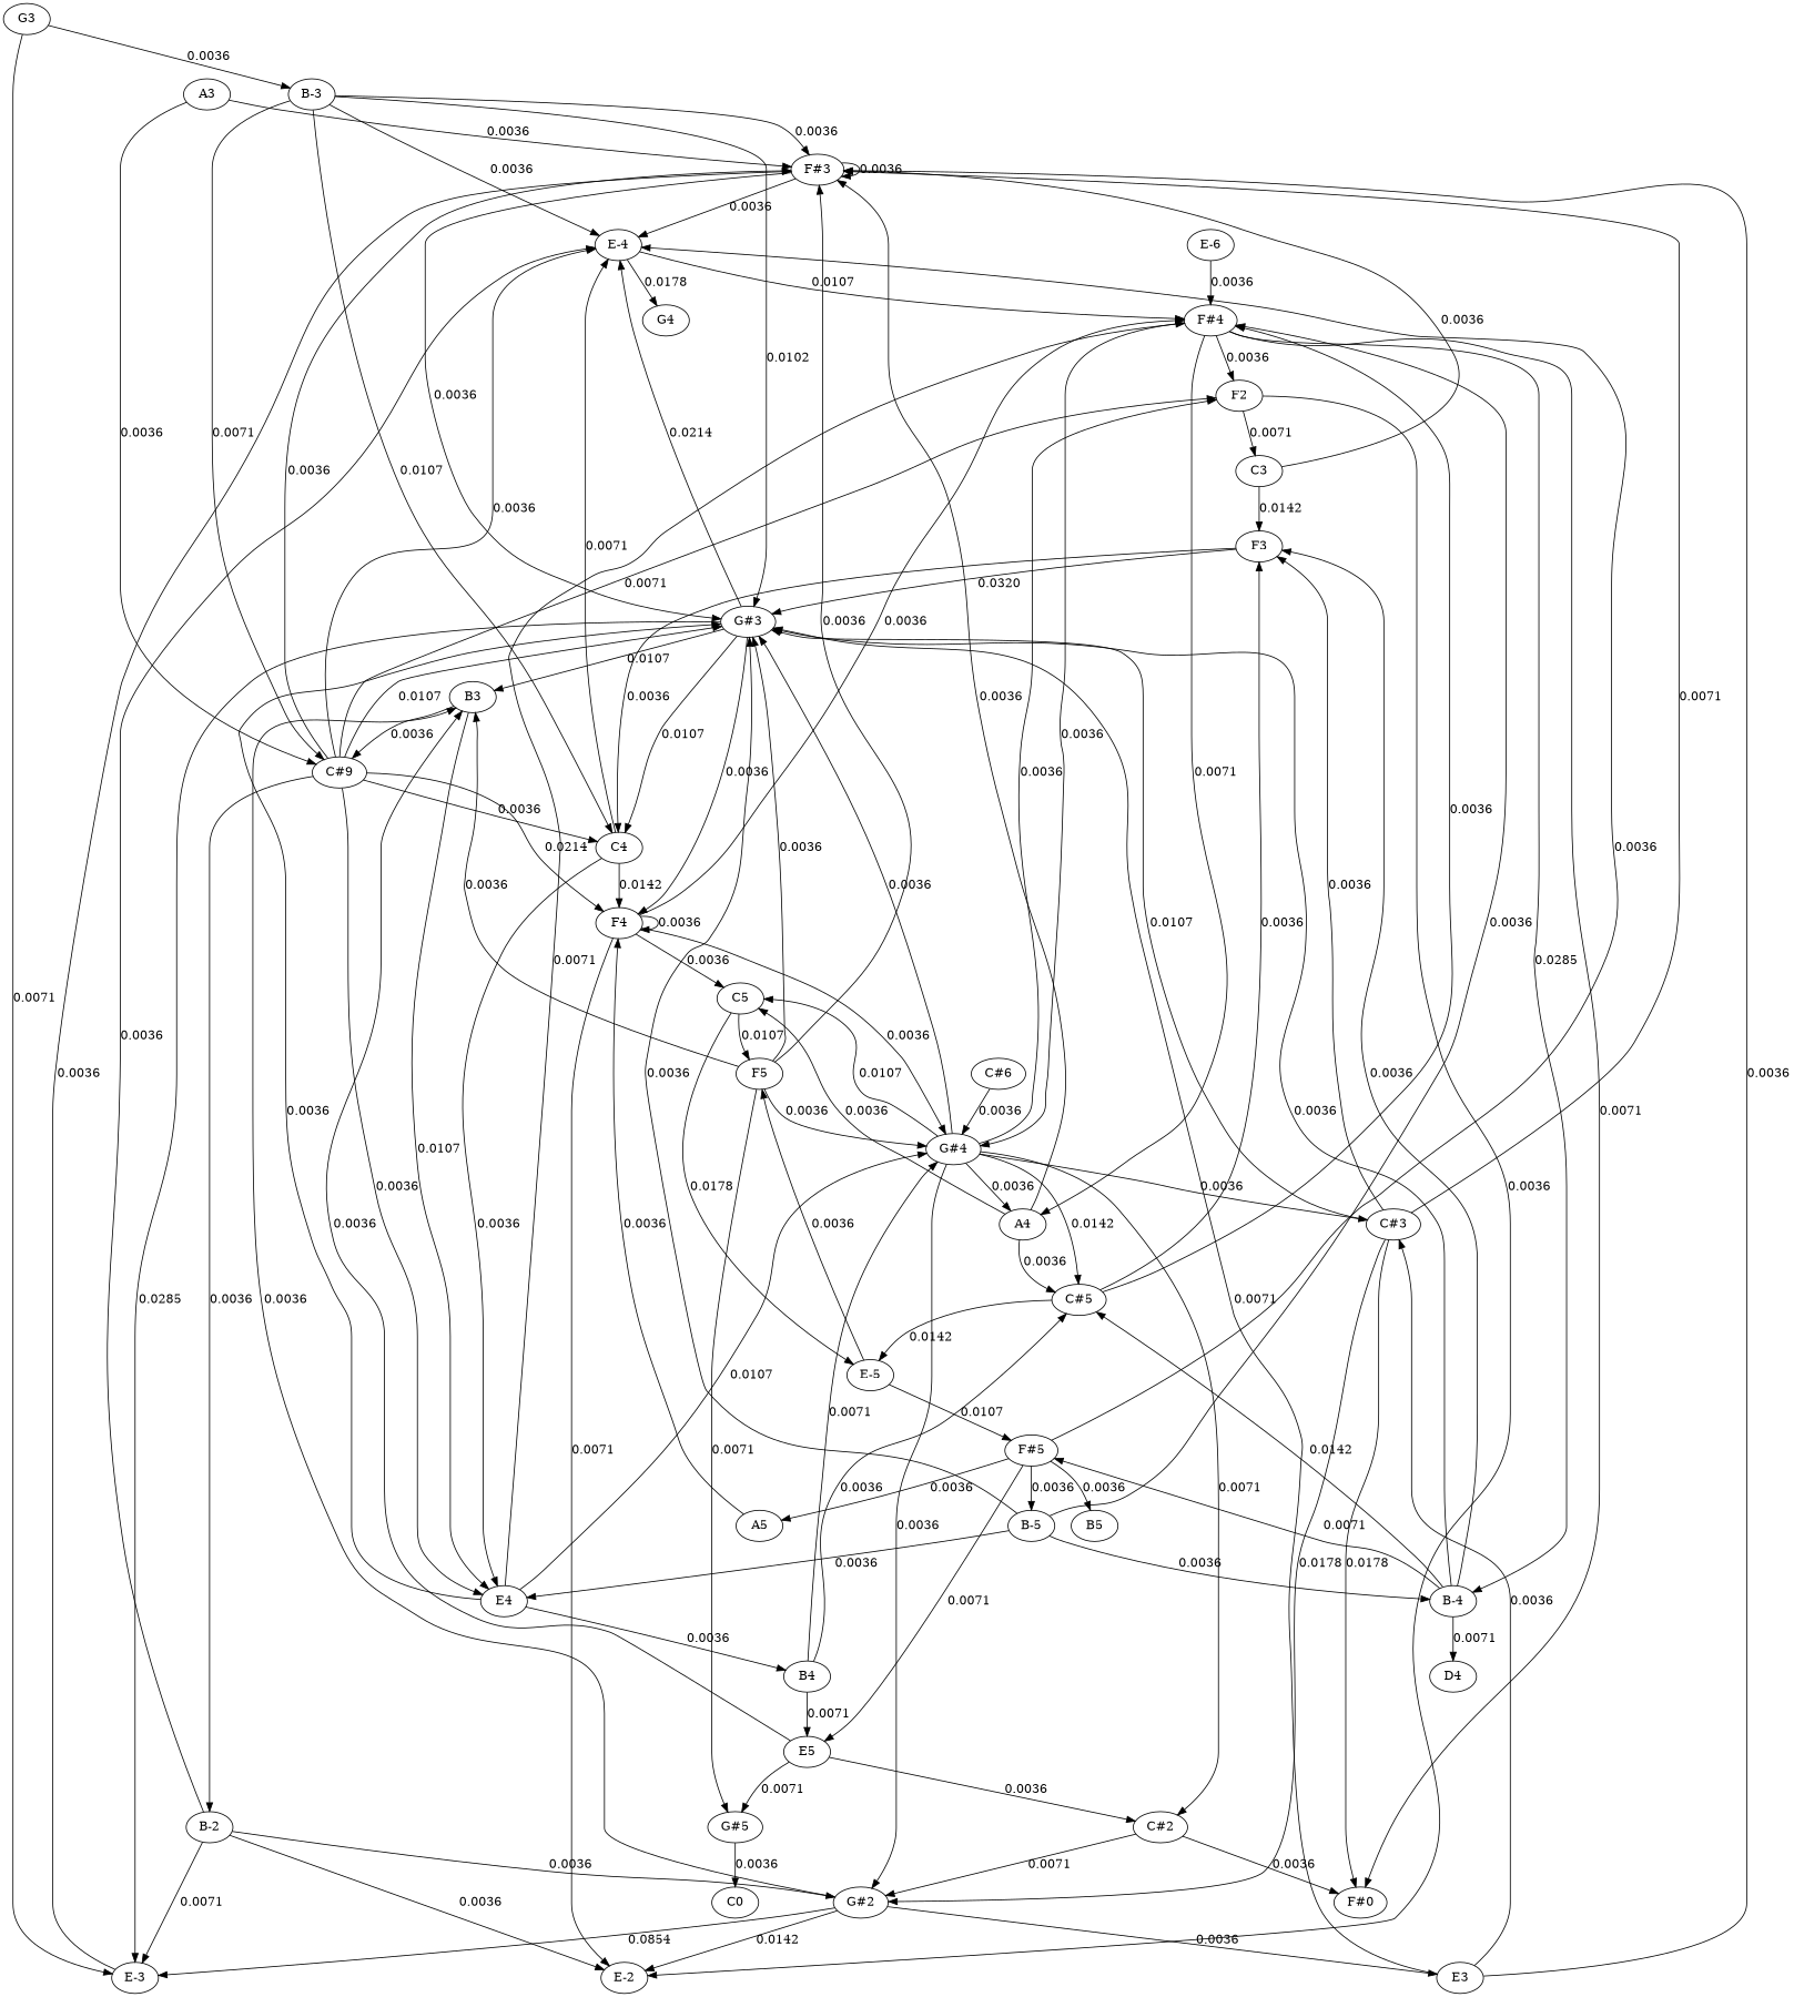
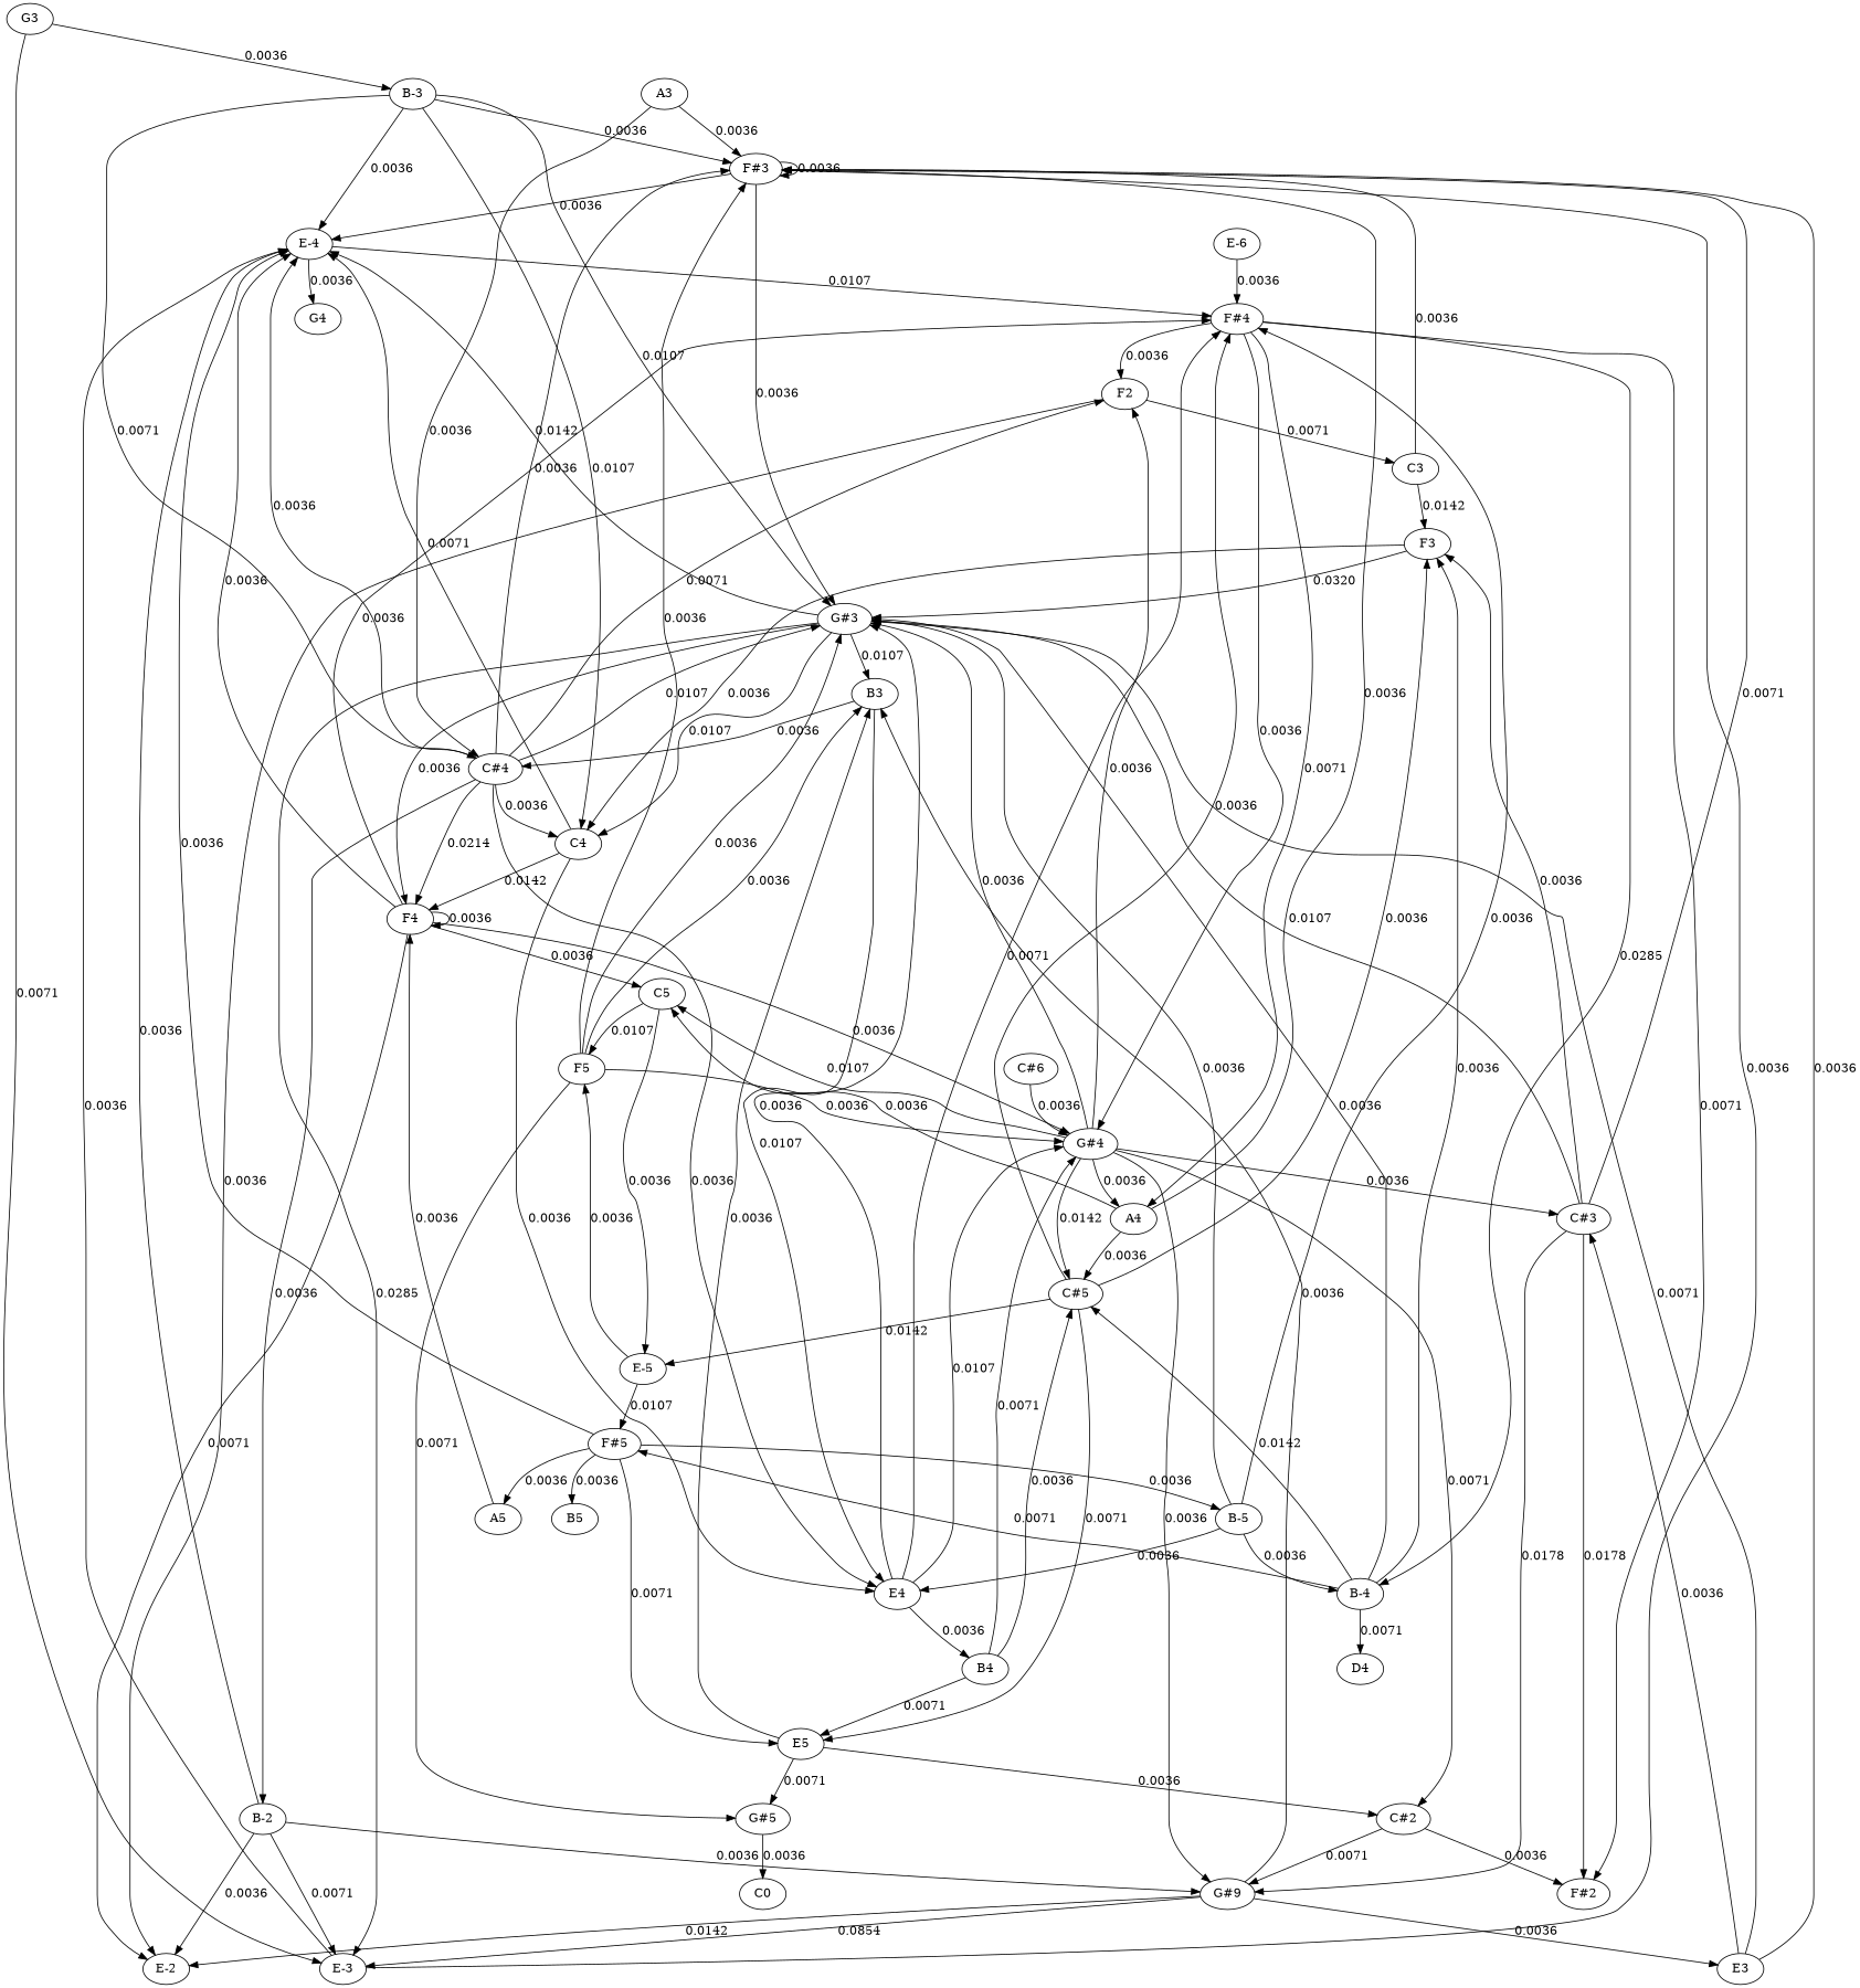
  strict graph {
    edge [arrowtype=normal dir=forward]
    A3 [height=0.5 width=0.75]
    "F#3" [height=0.5 width=0.75]
-   "C#4" [height=0.5 width=0.75187 label="C#9"]
+   "C#4" [height=0.5 width=0.75187]
    "E-4" [height=0.5 width=0.75]
    "G#3" [height=0.5 width=0.75927]
    "B-2" [height=0.5 width=0.75]
    F2 [height=0.5 width=0.75]
    E4 [height=0.5 width=0.75]
    C4 [height=0.5 width=0.75]
    F4 [height=0.5 width=0.75]
    "F#4" [height=0.5 width=0.75]
    G4 [height=0.5 width=0.75]
    "E-3" [height=0.5 width=0.75]
    B3 [height=0.5 width=0.75]
-   "G#2" [height=0.5 width=0.75927]
+   "G#2" [height=0.5 width=0.75927 label="G#9"]
    "E-2" [height=0.5 width=0.75]
    C3 [height=0.5 width=0.75]
    "G#4" [height=0.5 width=0.75927]
    B4 [height=0.5 width=0.75]
    C5 [height=0.5 width=0.75]
    A4 [height=0.5 width=0.75]
    "B-4" [height=0.5 width=0.75]
-   "F#2" [height=0.5 width=0.75 label="F#0"]
+   "F#2" [height=0.5 width=0.75]
    E3 [height=0.5 width=0.75]
    F3 [height=0.5 width=0.75]
    "C#5" [height=0.5 width=0.75187]
    "C#2" [height=0.5 width=0.75187]
    "C#3" [height=0.5 width=0.75187]
    E5 [height=0.5 width=0.75]
    F5 [height=0.5 width=0.75]
    "E-5" [height=0.5 width=0.75]
    "F#5" [height=0.5 width=0.75]
    D4 [height=0.5 width=0.75]
    "G#5" [height=0.5 width=0.75927]
    n35 [height=0.5 label=C0 width=0.75]
    A5 [height=0.5 width=0.75]
    "B-5" [height=0.5 width=0.75]
    B5 [height=0.5 width=0.75]
    "B-3" [height=0.5 width=0.75]
    "C#6" [height=0.5 width=0.75187]
    "E-6" [height=0.5 width=0.75]
    G3 [height=0.5 width=0.75]
    A3 -- "F#3" [label=0.0036]
    A3 -- "C#4" [label=0.0036]
    "F#3" -- "F#3" [label=0.0036]
    "F#3" -- "E-4" [label=0.0036]
    "F#3" -- "G#3" [label=0.0036]
    "C#4" -- "F#3" [label=0.0036]
    "C#4" -- "E-4" [label=0.0036]
    "C#4" -- "G#3" [label=0.0107]
    "C#4" -- "B-2" [label=0.0036]
    "C#4" -- F2 [label=0.0071]
    "C#4" -- E4 [label=0.0036]
    "C#4" -- C4 [label=0.0036]
    "C#4" -- F4 [label=0.0214]
    "E-4" -- "F#4" [label=0.0107]
-   "E-4" -- G4 [label=0.0178]
-   "G#3" -- "E-4" [label=0.0214]
+   "E-4" -- G4 [label=0.0036]
+   "G#3" -- "E-4" [label=0.0142]
    "G#3" -- C4 [label=0.0107]
    "G#3" -- F4 [label=0.0036]
    "G#3" -- "E-3" [label=0.0285]
    "G#3" -- B3 [label=0.0107]
    "B-2" -- "E-4" [label=0.0036]
    "B-2" -- "E-3" [label=0.0071]
    "B-2" -- "G#2" [label=0.0036]
    "B-2" -- "E-2" [label=0.0036]
    F2 -- "E-2" [label=0.0036]
    F2 -- C3 [label=0.0071]
    E4 -- "G#3" [label=0.0036]
    E4 -- "F#4" [label=0.0071]
    E4 -- "G#4" [label=0.0107]
    E4 -- B4 [label=0.0036]
    C4 -- "E-4" [label=0.0071]
    C4 -- E4 [label=0.0036]
    C4 -- F4 [label=0.0142]
+   F4 -- "E-4" [label=0.0036]
    F4 -- F4 [label=0.0036]
    F4 -- "F#4" [label=0.0036]
    F4 -- "E-2" [label=0.0071]
    F4 -- "G#4" [label=0.0036]
    F4 -- C5 [label=0.0036]
    "F#4" -- F2 [label=0.0036]
    "F#4" -- "G#4" [label=0.0036]
    "F#4" -- A4 [label=0.0071]
    "F#4" -- "B-4" [label=0.0285]
    "F#4" -- "F#2" [label=0.0071]
    "E-3" -- "F#3" [label=0.0036]
+   "E-3" -- "E-4" [label=0.0036]
    B3 -- "C#4" [label=0.0036]
    B3 -- E4 [label=0.0107]
    "G#2" -- "E-3" [label=0.0854]
    "G#2" -- B3 [label=0.0036]
    "G#2" -- "E-2" [label=0.0142]
    "G#2" -- E3 [label=0.0036]
    C3 -- "F#3" [label=0.0036]
    C3 -- F3 [label=0.0142]
    "G#4" -- "G#3" [label=0.0036]
    "G#4" -- F2 [label=0.0036]
    "G#4" -- "G#2" [label=0.0036]
    "G#4" -- C5 [label=0.0107]
    "G#4" -- A4 [label=0.0036]
    "G#4" -- "C#5" [label=0.0142]
    "G#4" -- "C#2" [label=0.0071]
    "G#4" -- "C#3" [label=0.0036]
    B4 -- "G#4" [label=0.0071]
    B4 -- "C#5" [label=0.0036]
    B4 -- E5 [label=0.0071]
    C5 -- F5 [label=0.0107]
-   C5 -- "E-5" [label=0.0178]
+   C5 -- "E-5" [label=0.0036]
    A4 -- "F#3" [label=0.0036]
    A4 -- C5 [label=0.0036]
    A4 -- "C#5" [label=0.0036]
    "B-4" -- "G#3" [label=0.0036]
    "B-4" -- F3 [label=0.0036]
    "B-4" -- "C#5" [label=0.0142]
    "B-4" -- "F#5" [label=0.0071]
    "B-4" -- D4 [label=0.0071]
    E3 -- "F#3" [label=0.0036]
    E3 -- "G#3" [label=0.0071]
    E3 -- "C#3" [label=0.0036]
    F3 -- "G#3" [label=0.0320]
    F3 -- C4 [label=0.0036]
    "C#5" -- "F#4" [label=0.0036]
    "C#5" -- F3 [label=0.0036]
+   "C#5" -- E5 [label=0.0071]
    "C#5" -- "E-5" [label=0.0142]
    "C#2" -- "G#2" [label=0.0071]
    "C#2" -- "F#2" [label=0.0036]
    "C#3" -- "F#3" [label=0.0071]
    "C#3" -- "G#3" [label=0.0107]
    "C#3" -- "G#2" [label=0.0178]
    "C#3" -- "F#2" [label=0.0178]
    "C#3" -- F3 [label=0.0036]
    E5 -- B3 [label=0.0036]
    E5 -- "C#2" [label=0.0036]
    E5 -- "G#5" [label=0.0071]
    F5 -- "F#3" [label=0.0036]
    F5 -- "G#3" [label=0.0036]
    F5 -- B3 [label=0.0036]
    F5 -- "G#4" [label=0.0036]
    F5 -- "G#5" [label=0.0071]
    "E-5" -- F5 [label=0.0036]
    "E-5" -- "F#5" [label=0.0107]
    "F#5" -- "E-4" [label=0.0036]
    "F#5" -- E5 [label=0.0071]
    "F#5" -- A5 [label=0.0036]
    "F#5" -- "B-5" [label=0.0036]
    "F#5" -- B5 [label=0.0036]
    "G#5" -- n35 [label=0.0036]
    A5 -- F4 [label=0.0036]
    "B-5" -- "G#3" [label=0.0036]
    "B-5" -- E4 [label=0.0036]
    "B-5" -- "F#4" [label=0.0036]
    "B-5" -- "B-4" [label=0.0036]
    "B-3" -- "F#3" [label=0.0036]
    "B-3" -- "C#4" [label=0.0071]
    "B-3" -- "E-4" [label=0.0036]
-   "B-3" -- "G#3" [label=0.0102]
+   "B-3" -- "G#3" [label=0.0107]
    "B-3" -- C4 [label=0.0107]
    "C#6" -- "G#4" [label=0.0036]
    "E-6" -- "F#4" [label=0.0036]
    G3 -- "E-3" [label=0.0071]
    G3 -- "B-3" [label=0.0036]
  }
